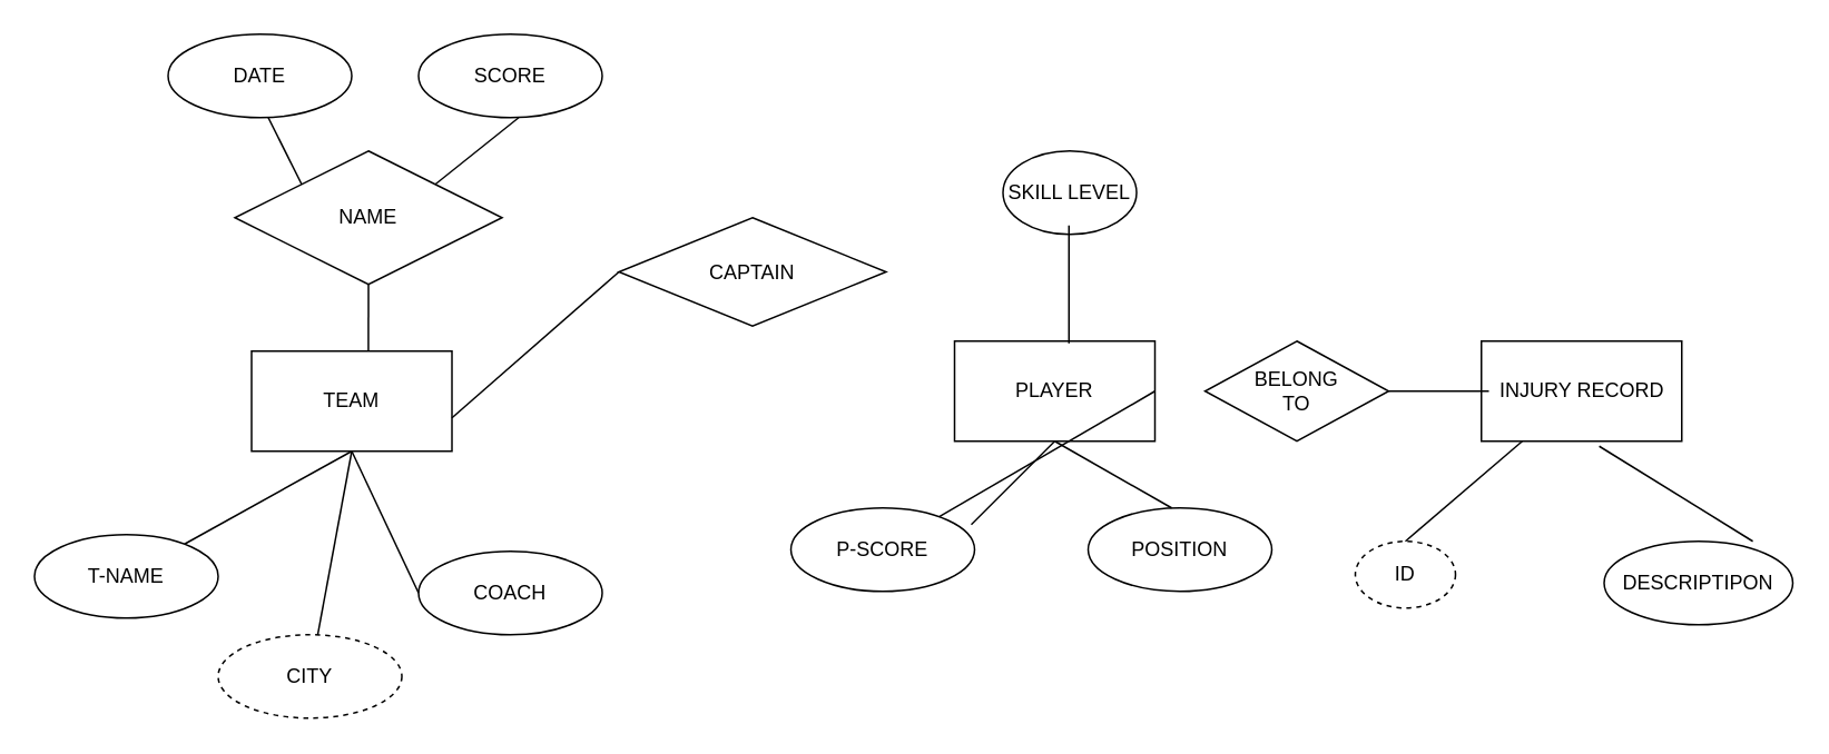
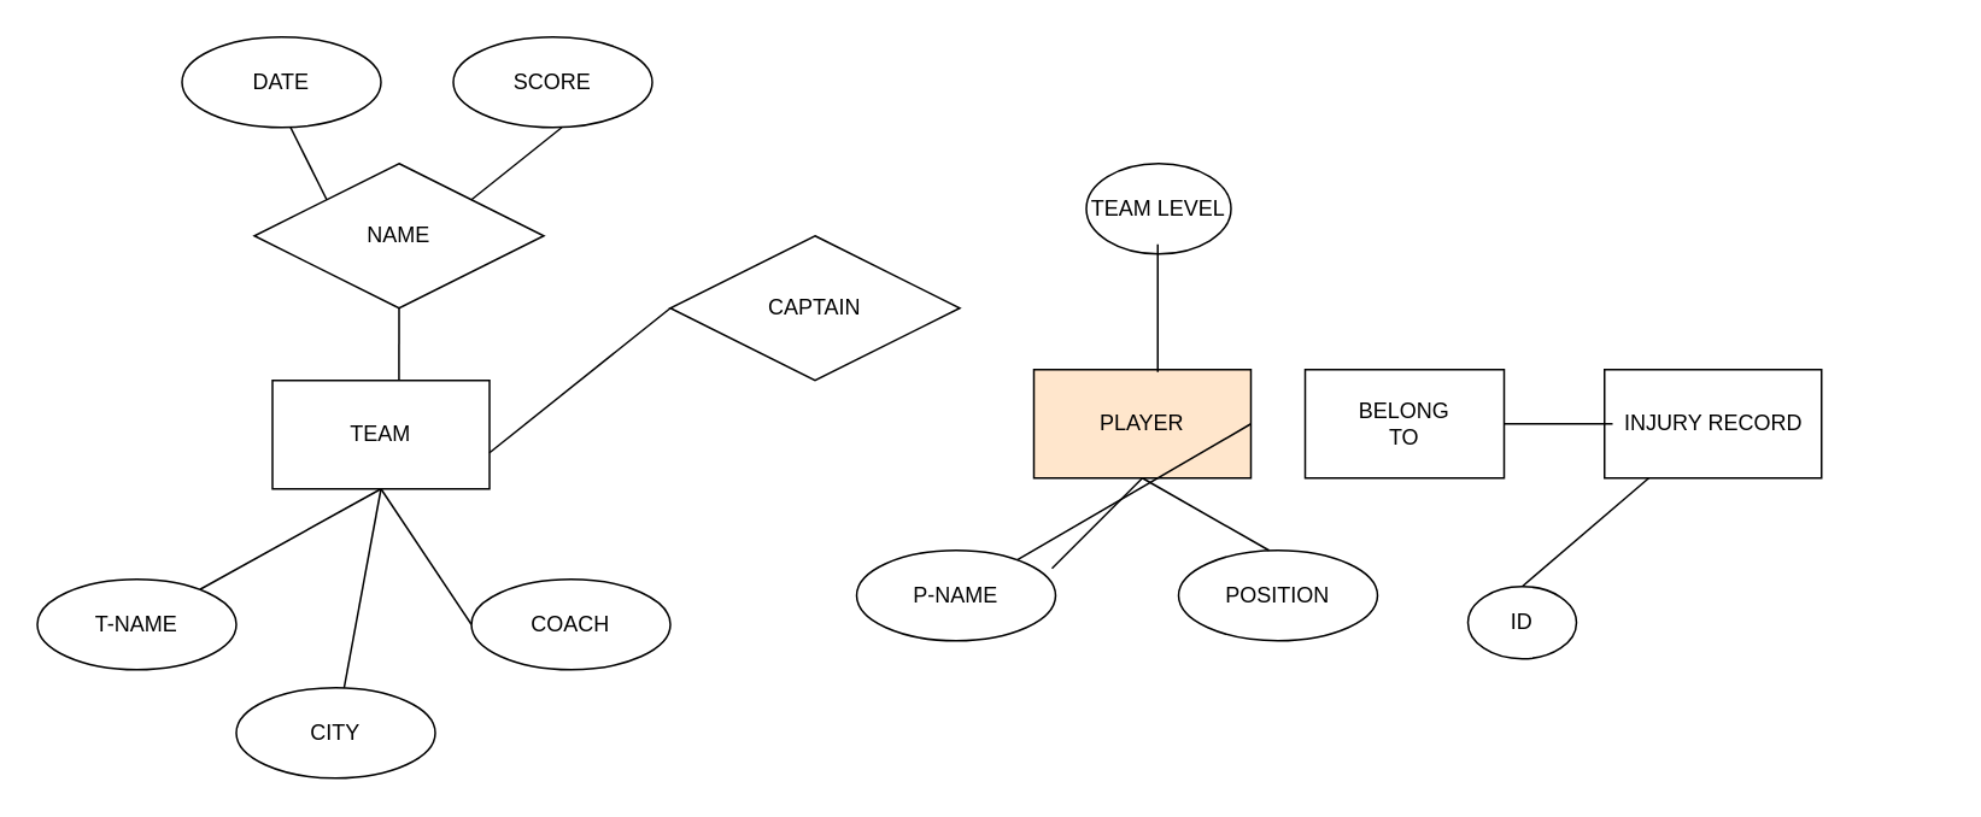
  <mxCell id="0" />
  <mxCell id="1" parent="0" />
  <mxCell id="2" value="DATE" style="ellipse;whiteSpace=wrap;html=1;" vertex="1" parent="1"><mxGeometry x="100" y="20" width="110" height="50" as="geometry" /></mxCell>
  <mxCell id="3" value="NAME" style="rhombus;whiteSpace=wrap;html=1;" vertex="1" parent="1"><mxGeometry x="140" y="90" width="160" height="80" as="geometry" /></mxCell>
  <mxCell id="4" value="TEAM" style="rounded=0;whiteSpace=wrap;html=1;" vertex="1" parent="1"><mxGeometry x="150" y="210" width="120" height="60" as="geometry" /></mxCell>
- <mxCell id="5" value="CAPTAIN" style="rhombus;whiteSpace=wrap;html=1;" vertex="1" parent="1"><mxGeometry x="370" y="130" width="160" height="65" as="geometry" /></mxCell>
- <mxCell id="6" value="BELONG&lt;br&gt;TO" style="rhombus;whiteSpace=wrap;html=1;" vertex="1" parent="1"><mxGeometry x="721" y="204" width="110" height="60" as="geometry" /></mxCell>
+ <mxCell id="5" value="CAPTAIN" style="rhombus;whiteSpace=wrap;html=1;" vertex="1" parent="1"><mxGeometry x="370" y="130" width="160" height="80" as="geometry" /></mxCell>
+ <mxCell id="6" value="BELONG&lt;br&gt;TO" style="whiteSpace=wrap;html=1;rounded=0;" vertex="1" parent="1"><mxGeometry x="721" y="204" width="110" height="60" as="geometry" /></mxCell>
  <mxCell id="7" value="SCORE" style="ellipse;whiteSpace=wrap;html=1;" vertex="1" parent="1"><mxGeometry x="250" y="20" width="110" height="50" as="geometry" /></mxCell>
  <mxCell id="8" value="T-NAME" style="ellipse;whiteSpace=wrap;html=1;" vertex="1" parent="1"><mxGeometry x="20" y="320" width="110" height="50" as="geometry" /></mxCell>
- <mxCell id="9" value="CITY" style="ellipse;whiteSpace=wrap;html=1;dashed=1;" vertex="1" parent="1"><mxGeometry x="130" y="380" width="110" height="50" as="geometry" /></mxCell>
- <mxCell id="10" value="COACH" style="ellipse;whiteSpace=wrap;html=1;" vertex="1" parent="1"><mxGeometry x="250" y="330" width="110" height="50" as="geometry" /></mxCell>
- <mxCell id="11" value="PLAYER" style="rounded=0;whiteSpace=wrap;html=1;" vertex="1" parent="1"><mxGeometry x="571" y="204" width="120" height="60" as="geometry" /></mxCell>
- <mxCell id="12" value="P-SCORE" style="ellipse;whiteSpace=wrap;html=1;" vertex="1" parent="1"><mxGeometry x="473" y="304" width="110" height="50" as="geometry" /></mxCell>
+ <mxCell id="9" value="CITY" style="ellipse;whiteSpace=wrap;html=1;" vertex="1" parent="1"><mxGeometry x="130" y="380" width="110" height="50" as="geometry" /></mxCell>
+ <mxCell id="10" value="COACH" style="ellipse;whiteSpace=wrap;html=1;" vertex="1" parent="1"><mxGeometry x="260" y="320" width="110" height="50" as="geometry" /></mxCell>
+ <mxCell id="11" value="PLAYER" style="rounded=0;whiteSpace=wrap;html=1;fillColor=#ffe6cc;" vertex="1" parent="1"><mxGeometry x="571" y="204" width="120" height="60" as="geometry" /></mxCell>
+ <mxCell id="12" value="P-NAME" style="ellipse;whiteSpace=wrap;html=1;" vertex="1" parent="1"><mxGeometry x="473" y="304" width="110" height="50" as="geometry" /></mxCell>
  <mxCell id="13" value="POSITION" style="ellipse;whiteSpace=wrap;html=1;" vertex="1" parent="1"><mxGeometry x="651" y="304" width="110" height="50" as="geometry" /></mxCell>
  <mxCell id="14" value="INJURY RECORD" style="rounded=0;whiteSpace=wrap;html=1;" vertex="1" parent="1"><mxGeometry x="886.5" y="204" width="120" height="60" as="geometry" /></mxCell>
- <mxCell id="15" value="ID" style="ellipse;whiteSpace=wrap;html=1;dashed=1;" vertex="1" parent="1"><mxGeometry x="811" y="324" width="60" height="40" as="geometry" /></mxCell>
- <mxCell id="16" value="DESCRIPTIPON" style="ellipse;whiteSpace=wrap;html=1;" vertex="1" parent="1"><mxGeometry x="960" y="324" width="113" height="50" as="geometry" /></mxCell>
- <mxCell id="17" value="SKILL LEVEL" style="ellipse;whiteSpace=wrap;html=1;" vertex="1" parent="1"><mxGeometry x="600" y="90" width="80" height="50" as="geometry" /></mxCell>
+ <mxCell id="15" value="ID" style="ellipse;whiteSpace=wrap;html=1;" vertex="1" parent="1"><mxGeometry x="811" y="324" width="60" height="40" as="geometry" /></mxCell>
+ <mxCell id="17" value="TEAM LEVEL" style="ellipse;whiteSpace=wrap;html=1;" vertex="1" parent="1"><mxGeometry x="600" y="90" width="80" height="50" as="geometry" /></mxCell>
  <mxCell id="18" value="" style="endArrow=none;html=1;rounded=0;exitX=0;exitY=0;exitDx=0;exitDy=0;" edge="1" parent="1" source="3"><mxGeometry width="50" height="50" relative="1" as="geometry"><mxPoint x="110" y="120" as="sourcePoint" /><mxPoint x="160" y="70" as="targetPoint" /></mxGeometry></mxCell>
  <mxCell id="19" value="" style="endArrow=none;html=1;rounded=0;exitX=1;exitY=0;exitDx=0;exitDy=0;" edge="1" parent="1" source="3"><mxGeometry width="50" height="50" relative="1" as="geometry"><mxPoint x="260" y="120" as="sourcePoint" /><mxPoint x="310" y="70" as="targetPoint" /></mxGeometry></mxCell>
  <mxCell id="20" value="" style="endArrow=none;html=1;rounded=0;exitX=0.583;exitY=0;exitDx=0;exitDy=0;exitPerimeter=0;" edge="1" parent="1" source="4"><mxGeometry width="50" height="50" relative="1" as="geometry"><mxPoint x="170" y="220" as="sourcePoint" /><mxPoint x="220" y="170" as="targetPoint" /></mxGeometry></mxCell>
  <mxCell id="21" value="" style="endArrow=none;html=1;rounded=0;entryX=0;entryY=0.5;entryDx=0;entryDy=0;" edge="1" parent="1" target="5"><mxGeometry width="50" height="50" relative="1" as="geometry"><mxPoint x="270" y="250" as="sourcePoint" /><mxPoint x="320" y="200" as="targetPoint" /></mxGeometry></mxCell>
  <mxCell id="22" value="" style="endArrow=none;html=1;rounded=0;" edge="1" parent="1" source="8"><mxGeometry width="50" height="50" relative="1" as="geometry"><mxPoint x="160" y="320" as="sourcePoint" /><mxPoint x="210" y="270" as="targetPoint" /></mxGeometry></mxCell>
  <mxCell id="23" value="" style="endArrow=none;html=1;rounded=0;" edge="1" parent="1" source="9"><mxGeometry width="50" height="50" relative="1" as="geometry"><mxPoint x="160" y="320" as="sourcePoint" /><mxPoint x="210" y="270" as="targetPoint" /></mxGeometry></mxCell>
  <mxCell id="24" value="" style="endArrow=none;html=1;rounded=0;exitX=0;exitY=0.5;exitDx=0;exitDy=0;" edge="1" parent="1" source="10"><mxGeometry width="50" height="50" relative="1" as="geometry"><mxPoint x="250" y="340" as="sourcePoint" /><mxPoint x="210" y="270" as="targetPoint" /></mxGeometry></mxCell>
  <mxCell id="25" value="" style="endArrow=none;html=1;rounded=0;" edge="1" parent="1"><mxGeometry width="50" height="50" relative="1" as="geometry"><mxPoint x="639.5" y="134.64" as="sourcePoint" /><mxPoint x="639.5" y="205.351" as="targetPoint" /></mxGeometry></mxCell>
  <mxCell id="26" value="" style="endArrow=none;html=1;rounded=0;" edge="1" parent="1"><mxGeometry width="50" height="50" relative="1" as="geometry"><mxPoint x="581" y="314" as="sourcePoint" /><mxPoint x="631" y="264" as="targetPoint" /></mxGeometry></mxCell>
  <mxCell id="27" value="" style="endArrow=none;html=1;rounded=0;entryX=0.5;entryY=1;entryDx=0;entryDy=0;" edge="1" parent="1" target="11"><mxGeometry width="50" height="50" relative="1" as="geometry"><mxPoint x="701" y="304" as="sourcePoint" /><mxPoint x="751" y="254" as="targetPoint" /></mxGeometry></mxCell>
  <mxCell id="28" value="" style="endArrow=none;html=1;rounded=0;exitX=1;exitY=0.5;exitDx=0;exitDy=0;" edge="1" parent="1" source="11" target="12"><mxGeometry width="50" height="50" relative="1" as="geometry"><mxPoint x="691" y="254" as="sourcePoint" /><mxPoint x="741" y="204" as="targetPoint" /></mxGeometry></mxCell>
  <mxCell id="29" value="" style="endArrow=none;html=1;rounded=0;exitX=1;exitY=0.5;exitDx=0;exitDy=0;" edge="1" parent="1" source="6"><mxGeometry width="50" height="50" relative="1" as="geometry"><mxPoint x="821" y="264" as="sourcePoint" /><mxPoint x="891" y="234" as="targetPoint" /></mxGeometry></mxCell>
  <mxCell id="30" value="" style="endArrow=none;html=1;rounded=0;exitX=0.5;exitY=0;exitDx=0;exitDy=0;" edge="1" parent="1" source="15"><mxGeometry width="50" height="50" relative="1" as="geometry"><mxPoint x="861" y="314" as="sourcePoint" /><mxPoint x="911" y="264" as="targetPoint" /></mxGeometry></mxCell>
- <mxCell id="31" value="" style="endArrow=none;html=1;rounded=0;exitX=0.788;exitY=0;exitDx=0;exitDy=0;exitPerimeter=0;entryX=0.588;entryY=1.05;entryDx=0;entryDy=0;entryPerimeter=0;" edge="1" parent="1" source="16" target="14"><mxGeometry width="50" height="50" relative="1" as="geometry"><mxPoint x="943" y="324" as="sourcePoint" /><mxPoint x="993" y="274" as="targetPoint" /></mxGeometry></mxCell>
